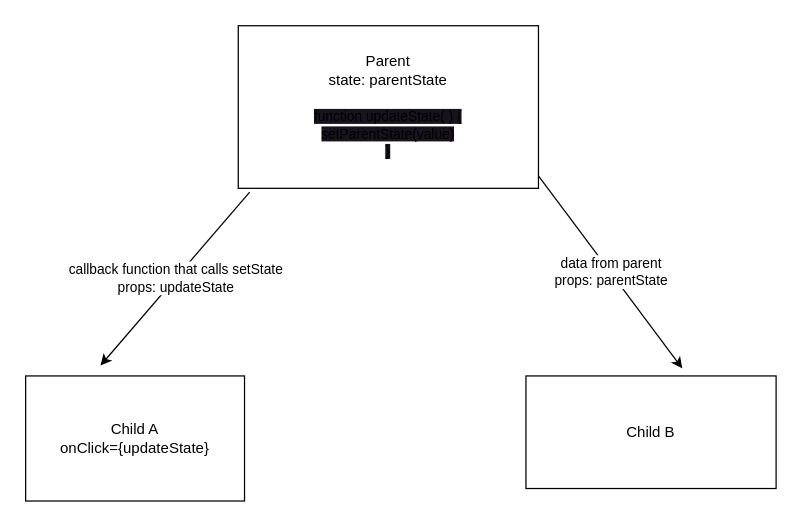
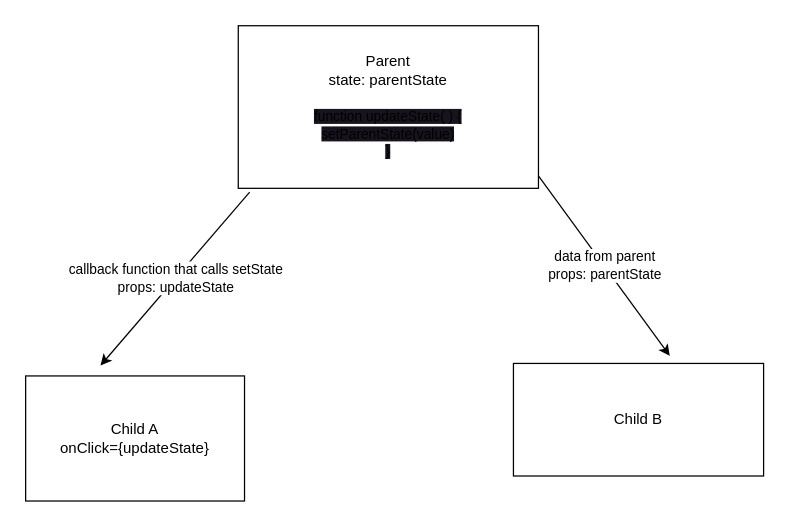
  <mxCell id="0" />
  <mxCell id="1" parent="0" />
  <mxCell id="2" value="Parent&lt;br&gt;state: parentState&lt;br&gt;&lt;br&gt;&lt;span style=&quot;font-size: 11px; background-color: rgb(24, 20, 29);&quot;&gt;function updateState( ) {&lt;/span&gt;&lt;br style=&quot;font-size: 11px;&quot;&gt;&lt;span style=&quot;font-size: 11px; background-color: rgb(24, 20, 29);&quot;&gt;setParentState(value)&lt;/span&gt;&lt;br style=&quot;font-size: 11px;&quot;&gt;&lt;span style=&quot;font-size: 11px; background-color: rgb(24, 20, 29);&quot;&gt;}&lt;/span&gt;" style="whiteSpace=wrap;html=1;" parent="1" vertex="1"><mxGeometry x="190" y="20" width="240" height="130" as="geometry" /></mxCell>
  <mxCell id="3" value="Child A&lt;br&gt;onClick={updateState}" style="whiteSpace=wrap;html=1;" parent="1" vertex="1"><mxGeometry x="20" y="300" width="175" height="100" as="geometry" /></mxCell>
- <mxCell id="4" value="Child B" style="whiteSpace=wrap;html=1;" parent="1" vertex="1"><mxGeometry x="420" y="300" width="200" height="90" as="geometry" /></mxCell>
+ <mxCell id="4" value="Child B" style="whiteSpace=wrap;html=1;" parent="1" vertex="1"><mxGeometry x="410" y="290" width="200" height="90" as="geometry" /></mxCell>
  <mxCell id="5" value="" style="endArrow=classic;html=1;exitX=0.038;exitY=1.023;exitDx=0;exitDy=0;exitPerimeter=0;entryX=0.342;entryY=-0.083;entryDx=0;entryDy=0;entryPerimeter=0;" parent="1" source="2" target="3" edge="1"><mxGeometry relative="1" as="geometry"><mxPoint x="340" y="220" as="sourcePoint" /><mxPoint x="440" y="220" as="targetPoint" /></mxGeometry></mxCell>
  <mxCell id="6" value="callback function that calls setState&lt;br&gt;props: updateState" style="edgeLabel;resizable=0;html=1;align=center;verticalAlign=middle;" parent="5" connectable="0" vertex="1"><mxGeometry relative="1" as="geometry" /></mxCell>
  <mxCell id="7" value="" style="endArrow=classic;html=1;entryX=0.625;entryY=-0.067;entryDx=0;entryDy=0;entryPerimeter=0;" parent="1" target="4" edge="1"><mxGeometry relative="1" as="geometry"><mxPoint x="430" y="140" as="sourcePoint" /><mxPoint x="530" y="140" as="targetPoint" /></mxGeometry></mxCell>
  <mxCell id="8" value="data from parent&lt;br&gt;props: parentState" style="edgeLabel;resizable=0;html=1;align=center;verticalAlign=middle;" parent="7" connectable="0" vertex="1"><mxGeometry relative="1" as="geometry" /></mxCell>
